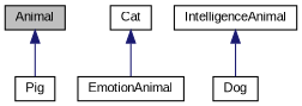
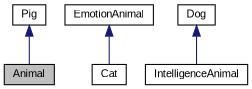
  digraph {
    fontname="Liberation Sans"
    node [color=black fillcolor=white fontname="Liberation Sans" fontsize=10 shape=record style=filled]
    edge [color=midnightblue dir=back fontname="Liberation Sans" fontsize=10 labelfontname=Helvetica labelfontsize=10 style=solid]
    n1 [fillcolor=grey75 fontcolor=black height=0.2 label=Animal width=0.4]
    n2 [height=0.2 label=Pig width=0.4]
    n3 [height=0.2 label=EmotionAnimal width=0.4]
    n4 [height=0.2 label=Cat width=0.4]
    n5 [height=0.2 label=IntelligenceAnimal width=0.4]
    n6 [height=0.2 label=Dog width=0.4]
-   n1 -> n2
-   n4 -> n3
-   n5 -> n6
+   n2 -> n1
+   n3 -> n4
+   n6 -> n5
  }
